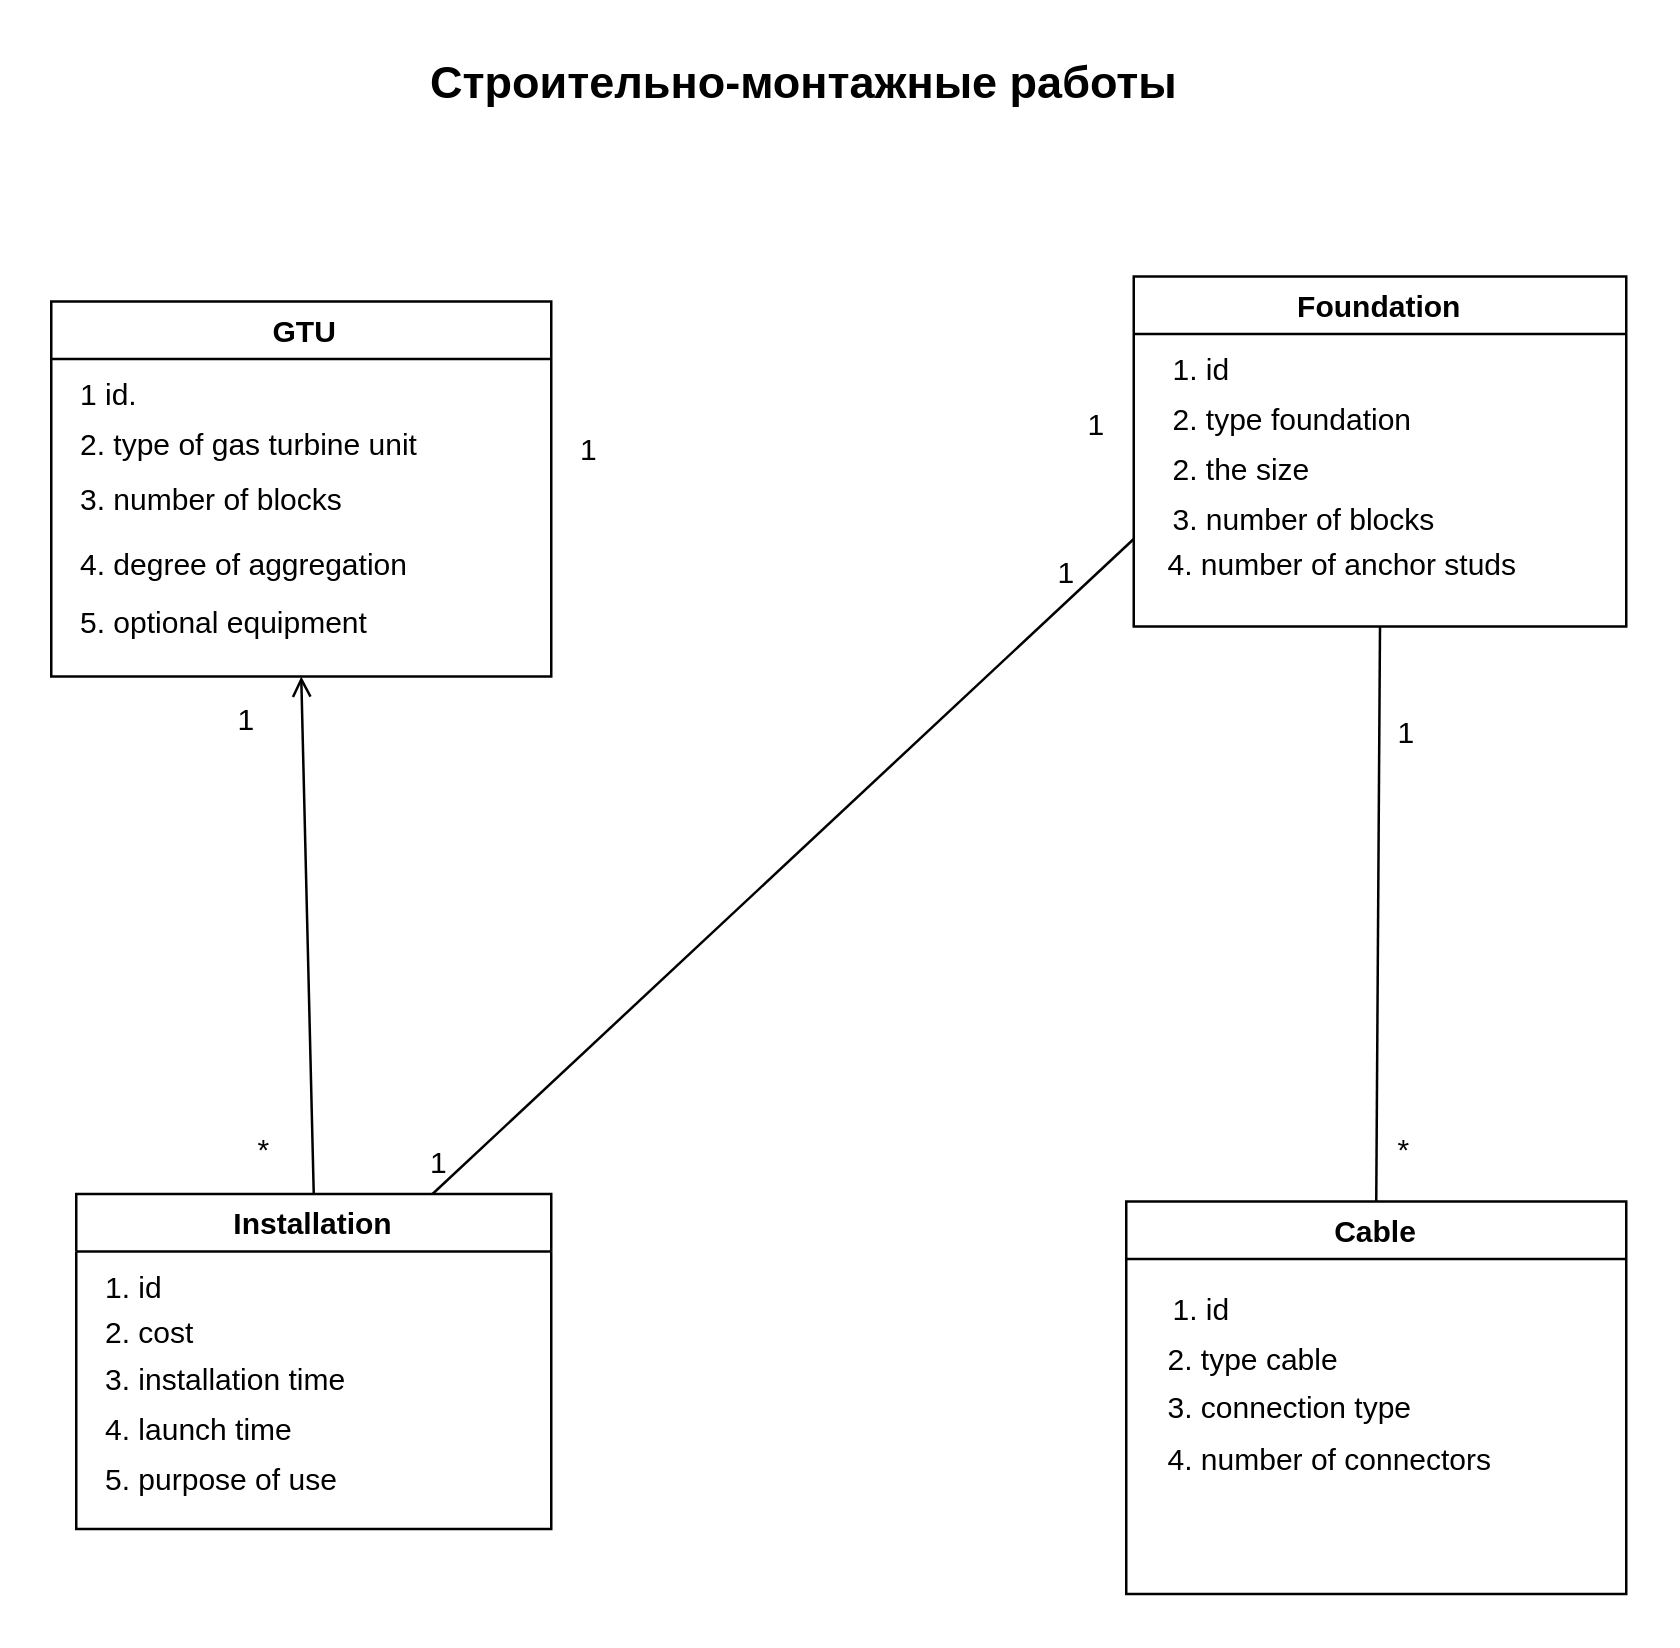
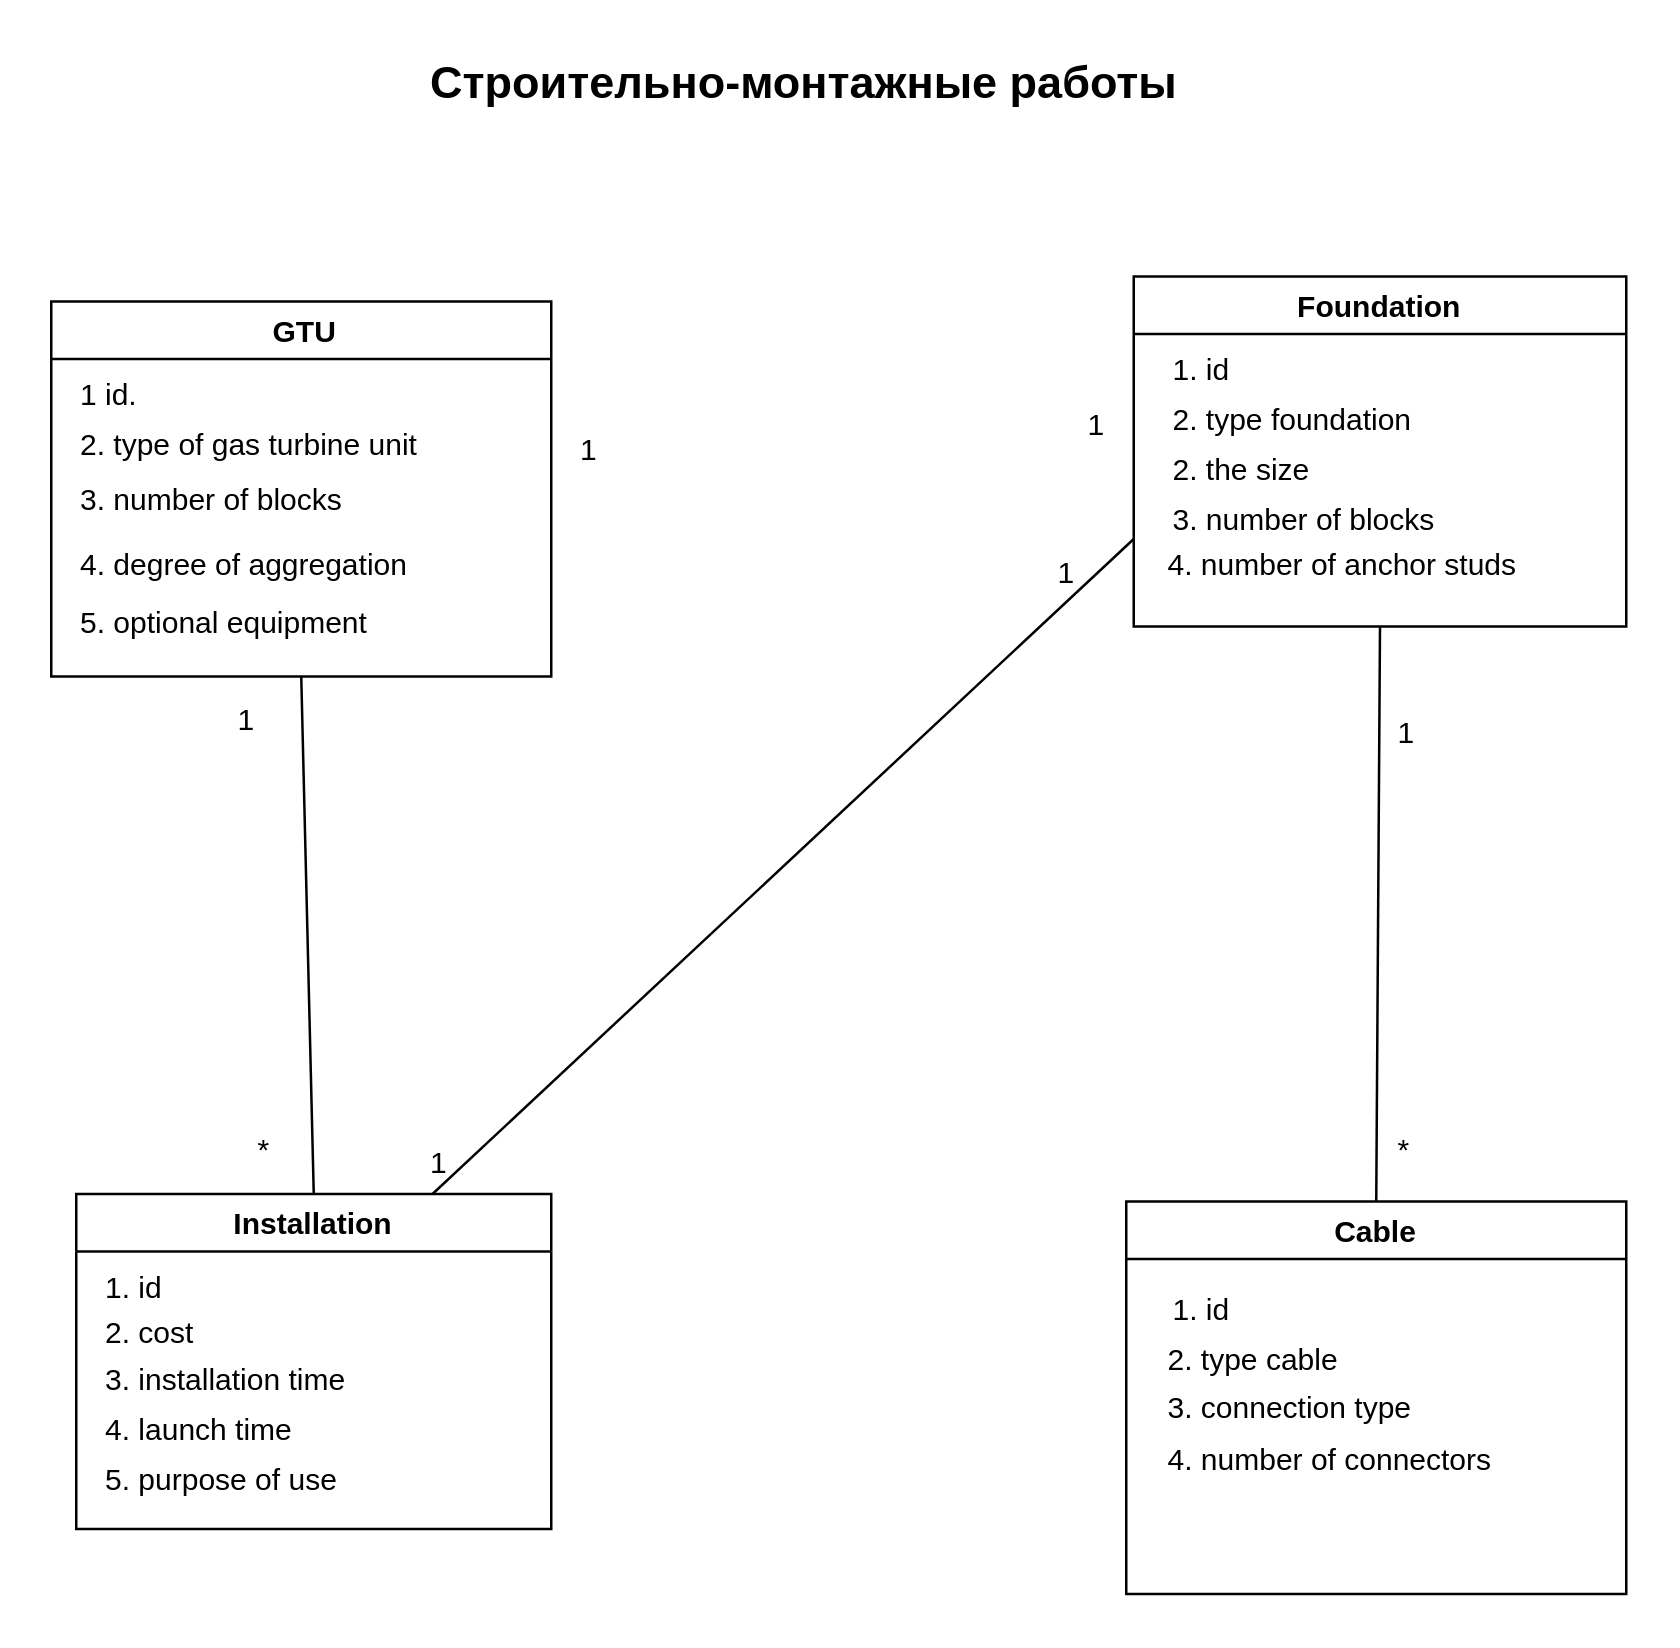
  <mxCell id="0" />
  <mxCell id="1" parent="0" />
  <mxCell id="2" value="&lt;font style=&quot;font-size: 18px&quot;&gt;&lt;b&gt;Строительно-монтажные работы&lt;br&gt;&lt;/b&gt;&lt;/font&gt;&lt;br&gt;" style="text;html=1;resizable=0;points=[];autosize=1;align=left;verticalAlign=top;spacingTop=-4;" vertex="1" parent="1"><mxGeometry x="170" y="20" width="310" height="30" as="geometry" /></mxCell>
  <mxCell id="3" value=" GTU" style="swimlane;" vertex="1" parent="1"><mxGeometry x="20" y="120" width="200" height="150" as="geometry" /></mxCell>
  <mxCell id="4" value="4.&amp;nbsp;degree of aggregation" style="text;html=1;resizable=0;points=[];autosize=1;align=left;verticalAlign=top;spacingTop=-4;" vertex="1" parent="3"><mxGeometry x="10" y="96" width="150" height="20" as="geometry" /></mxCell>
  <mxCell id="5" value="3. number of blocks" style="text;html=1;resizable=0;points=[];autosize=1;align=left;verticalAlign=top;spacingTop=-4;" vertex="1" parent="3"><mxGeometry x="10" y="70" width="120" height="20" as="geometry" /></mxCell>
  <mxCell id="6" value="2.&amp;nbsp;type of gas turbine unit" style="text;html=1;resizable=0;points=[];autosize=1;align=left;verticalAlign=top;spacingTop=-4;" vertex="1" parent="3"><mxGeometry x="10" y="48" width="150" height="20" as="geometry" /></mxCell>
  <mxCell id="7" value="Installation" style="swimlane;" vertex="1" parent="1"><mxGeometry x="30" y="477" width="190" height="134" as="geometry" /></mxCell>
  <mxCell id="8" value="2. &lt;span&gt;cost&lt;/span&gt;" style="text;html=1;resizable=0;points=[];autosize=1;align=left;verticalAlign=top;spacingTop=-4;" vertex="1" parent="7"><mxGeometry x="10" y="45.5" width="50" height="20" as="geometry" /></mxCell>
  <mxCell id="9" value="1. id" style="text;html=1;resizable=0;points=[];autosize=1;align=left;verticalAlign=top;spacingTop=-4;" vertex="1" parent="7"><mxGeometry x="10" y="27.5" width="40" height="20" as="geometry" /></mxCell>
  <mxCell id="10" value="3.&amp;nbsp;installation time" style="text;html=1;resizable=0;points=[];autosize=1;align=left;verticalAlign=top;spacingTop=-4;" vertex="1" parent="1"><mxGeometry x="40" y="542" width="110" height="20" as="geometry" /></mxCell>
  <mxCell id="11" value="4.&amp;nbsp;launch time" style="text;html=1;resizable=0;points=[];autosize=1;align=left;verticalAlign=top;spacingTop=-4;" vertex="1" parent="1"><mxGeometry x="40" y="562" width="90" height="20" as="geometry" /></mxCell>
  <mxCell id="12" value="5.&amp;nbsp;purpose of use" style="text;html=1;resizable=0;points=[];autosize=1;align=left;verticalAlign=top;spacingTop=-4;" vertex="1" parent="1"><mxGeometry x="40" y="582" width="110" height="20" as="geometry" /></mxCell>
  <mxCell id="13" value="Foundation" style="swimlane;strokeColor=#000000;fillColor=#ffffff;gradientColor=none;" vertex="1" parent="1"><mxGeometry x="453" y="110" width="197" height="140" as="geometry" /></mxCell>
  <mxCell id="14" value="4.&amp;nbsp;number of anchor studs" style="text;html=1;resizable=0;points=[];autosize=1;align=left;verticalAlign=top;spacingTop=-4;" vertex="1" parent="13"><mxGeometry x="12" y="106" width="150" height="20" as="geometry" /></mxCell>
  <mxCell id="15" value="2. type foundation" style="text;html=1;resizable=0;points=[];autosize=1;align=left;verticalAlign=top;spacingTop=-4;" vertex="1" parent="1"><mxGeometry x="467" y="158" width="110" height="20" as="geometry" /></mxCell>
  <mxCell id="16" value="2.&amp;nbsp;the size" style="text;html=1;resizable=0;points=[];autosize=1;align=left;verticalAlign=top;spacingTop=-4;" vertex="1" parent="1"><mxGeometry x="467" y="178" width="70" height="20" as="geometry" /></mxCell>
  <mxCell id="17" value="3.&amp;nbsp;number of blocks" style="text;html=1;resizable=0;points=[];autosize=1;align=left;verticalAlign=top;spacingTop=-4;" vertex="1" parent="1"><mxGeometry x="467" y="198" width="120" height="20" as="geometry" /></mxCell>
  <mxCell id="18" value="5.&amp;nbsp;optional equipment" style="text;html=1;resizable=0;points=[];autosize=1;align=left;verticalAlign=top;spacingTop=-4;" vertex="1" parent="1"><mxGeometry x="30" y="239" width="130" height="20" as="geometry" /></mxCell>
  <mxCell id="19" value="Сable" style="swimlane;strokeColor=#000000;fillColor=#ffffff;gradientColor=none;" vertex="1" parent="1"><mxGeometry x="450" y="480" width="200" height="157" as="geometry" /></mxCell>
  <mxCell id="20" value="4.&amp;nbsp;number of connectors" style="text;html=1;resizable=0;points=[];autosize=1;align=left;verticalAlign=top;spacingTop=-4;" vertex="1" parent="19"><mxGeometry x="15" y="93.5" width="140" height="20" as="geometry" /></mxCell>
  <mxCell id="21" value="2. type cable" style="text;html=1;resizable=0;points=[];autosize=1;align=left;verticalAlign=top;spacingTop=-4;" vertex="1" parent="19"><mxGeometry x="15" y="54" width="80" height="20" as="geometry" /></mxCell>
  <mxCell id="22" value="3.&amp;nbsp;connection type" style="text;html=1;resizable=0;points=[];autosize=1;align=left;verticalAlign=top;spacingTop=-4;" vertex="1" parent="19"><mxGeometry x="15" y="73" width="110" height="20" as="geometry" /></mxCell>
  <mxCell id="23" value="1. id" style="text;html=1;resizable=0;points=[];autosize=1;align=left;verticalAlign=top;spacingTop=-4;" vertex="1" parent="19"><mxGeometry x="17" y="34" width="40" height="20" as="geometry" /></mxCell>
- <mxCell id="24" value="" style="endArrow=open;html=1;exitX=0.5;exitY=0;exitDx=0;exitDy=0;entryX=0.5;entryY=1;entryDx=0;entryDy=0;" edge="1" parent="1" source="7" target="3"><mxGeometry width="50" height="50" relative="1" as="geometry"><mxPoint x="50" y="380" as="sourcePoint" /><mxPoint x="100" y="330" as="targetPoint" /></mxGeometry></mxCell>
+ <mxCell id="24" value="" style="endArrow=none;html=1;exitX=0.5;exitY=0;exitDx=0;exitDy=0;entryX=0.5;entryY=1;entryDx=0;entryDy=0;" edge="1" parent="1" source="7" target="3"><mxGeometry width="50" height="50" relative="1" as="geometry"><mxPoint x="50" y="380" as="sourcePoint" /><mxPoint x="100" y="330" as="targetPoint" /></mxGeometry></mxCell>
  <mxCell id="25" value="" style="endArrow=none;html=1;exitX=0.75;exitY=0;exitDx=0;exitDy=0;entryX=0;entryY=0.75;entryDx=0;entryDy=0;" edge="1" parent="1" source="7" target="13"><mxGeometry width="50" height="50" relative="1" as="geometry"><mxPoint x="220" y="370" as="sourcePoint" /><mxPoint x="270" y="320" as="targetPoint" /></mxGeometry></mxCell>
  <mxCell id="26" value="" style="endArrow=none;html=1;exitX=0.5;exitY=0;exitDx=0;exitDy=0;entryX=0.5;entryY=1;entryDx=0;entryDy=0;" edge="1" parent="1" source="19" target="13"><mxGeometry width="50" height="50" relative="1" as="geometry"><mxPoint x="400" y="390" as="sourcePoint" /><mxPoint x="450" y="340" as="targetPoint" /></mxGeometry></mxCell>
  <mxCell id="27" value="1" style="text;html=1;resizable=0;points=[];autosize=1;align=left;verticalAlign=top;spacingTop=-4;" vertex="1" parent="1"><mxGeometry x="93" y="278" width="20" height="20" as="geometry" /></mxCell>
  <mxCell id="28" value="*" style="text;html=1;resizable=0;points=[];autosize=1;align=left;verticalAlign=top;spacingTop=-4;" vertex="1" parent="1"><mxGeometry x="101" y="450" width="20" height="20" as="geometry" /></mxCell>
  <mxCell id="29" value="1" style="text;html=1;resizable=0;points=[];autosize=1;align=left;verticalAlign=top;spacingTop=-4;" vertex="1" parent="1"><mxGeometry x="230" y="170" width="20" height="20" as="geometry" /></mxCell>
  <mxCell id="30" value="1" style="text;html=1;resizable=0;points=[];autosize=1;align=left;verticalAlign=top;spacingTop=-4;" vertex="1" parent="1"><mxGeometry x="433" y="160" width="20" height="20" as="geometry" /></mxCell>
  <mxCell id="31" value="1" style="text;html=1;resizable=0;points=[];autosize=1;align=left;verticalAlign=top;spacingTop=-4;" vertex="1" parent="1"><mxGeometry x="557" y="283" width="20" height="20" as="geometry" /></mxCell>
  <mxCell id="32" value="*" style="text;html=1;resizable=0;points=[];autosize=1;align=left;verticalAlign=top;spacingTop=-4;" vertex="1" parent="1"><mxGeometry x="557" y="450" width="20" height="20" as="geometry" /></mxCell>
  <mxCell id="33" value="1" style="text;html=1;resizable=0;points=[];autosize=1;align=left;verticalAlign=top;spacingTop=-4;" vertex="1" parent="1"><mxGeometry x="170" y="455" width="20" height="20" as="geometry" /></mxCell>
  <mxCell id="34" value="1" style="text;html=1;resizable=0;points=[];autosize=1;align=left;verticalAlign=top;spacingTop=-4;" vertex="1" parent="1"><mxGeometry x="421" y="219" width="20" height="20" as="geometry" /></mxCell>
  <mxCell id="35" value="1 id." style="text;html=1;resizable=0;points=[];autosize=1;align=left;verticalAlign=top;spacingTop=-4;" vertex="1" parent="1"><mxGeometry x="30" y="148" width="40" height="20" as="geometry" /></mxCell>
  <mxCell id="36" value="1. id" style="text;html=1;resizable=0;points=[];autosize=1;align=left;verticalAlign=top;spacingTop=-4;" vertex="1" parent="1"><mxGeometry x="467" y="138" width="40" height="20" as="geometry" /></mxCell>
